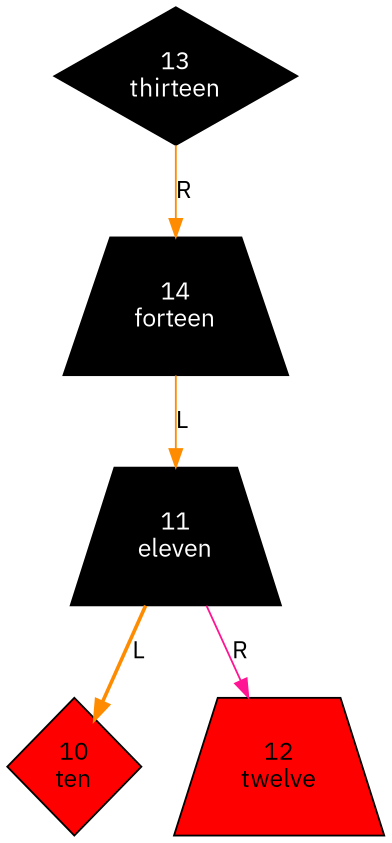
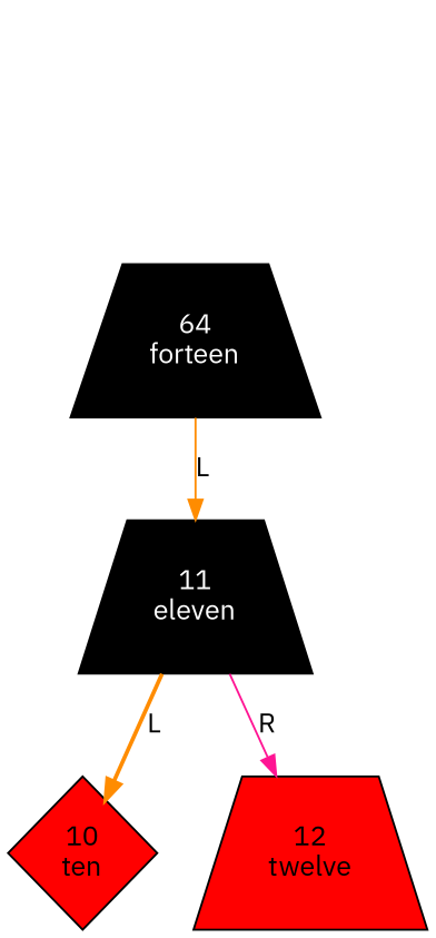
  digraph {
    fontname="IBM Plex Sans"
    node [fillcolor=black fontcolor=white fontname="IBM Plex Sans" shape=trapezium style=filled]
    edge [color=darkorange fontname="IBM Plex Sans" style=solid taildir=se]
-   n1 [label="13\nthirteen" shape=diamond]
-   n2 [label="14\nforteen"]
+   n2 [label="64\nforteen"]
    n3 [label="11\neleven"]
    n4 [fillcolor=red fontcolor=black label="10\nten" shape=diamond]
    n5 [fillcolor=red fontcolor=black label="12\ntwelve"]
-   n1 -> n2 [label=R]
    n2 -> n3 [label=L taildir=sw]
    n3 -> n4 [label=L style=bold taildir=sw]
    n3 -> n5 [color=deeppink label=R]
  }
